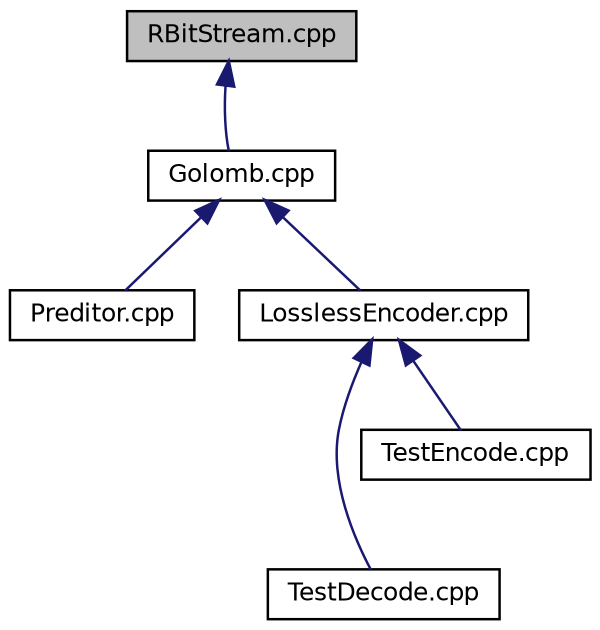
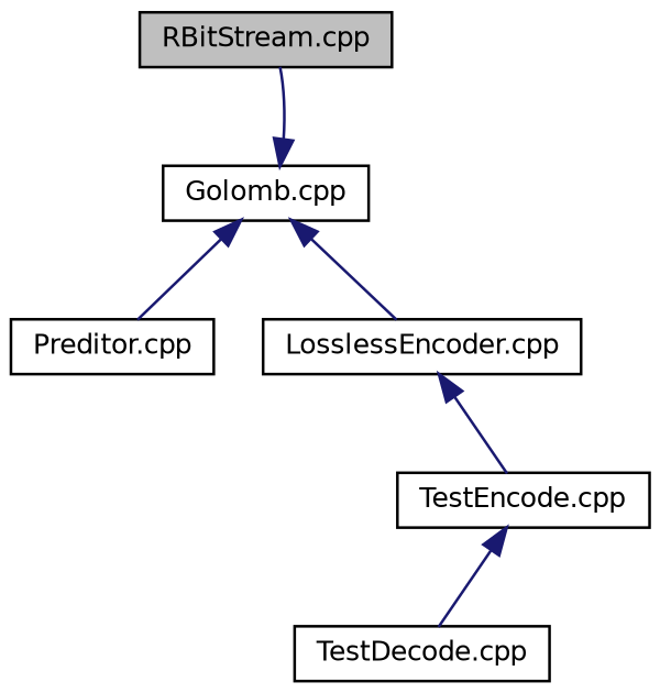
  digraph {
    node [color=black fillcolor=white fontname=Helvetica fontsize=10 shape=record style=filled]
    edge [color=midnightblue dir=back fontname=Helvetica fontsize=10 labelfontname=Helvetica labelfontsize=10 style=solid]
    n1 [fillcolor=grey75 fontcolor=black height=0.2 label="RBitStream.cpp" width=0.4]
    n2 [height=0.2 label="Golomb.cpp" width=0.4]
    n3 [height=0.2 label="Preditor.cpp" width=0.4]
    n4 [height=0.2 label="LosslessEncoder.cpp" width=0.4]
    n5 [height=0.2 label="TestDecode.cpp" width=0.4]
    n6 [height=0.2 label="TestEncode.cpp" width=0.4]
-   n1 -> n2
+   n2 -> n1
    n2 -> n3
    n2 -> n4
-   n4 -> n5
+   n6 -> n5
    n4 -> n6
  }
